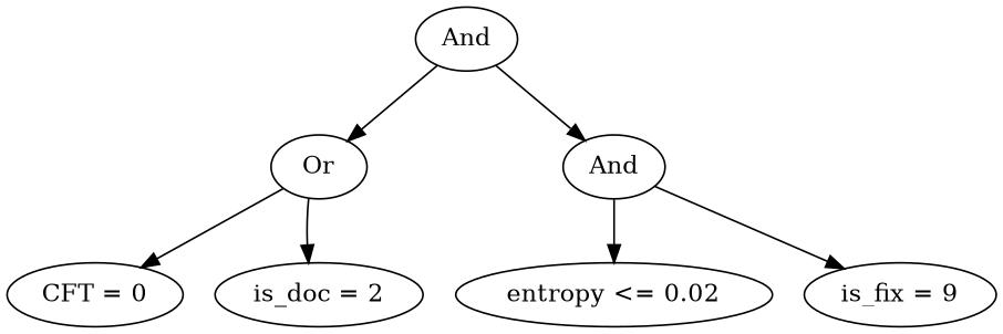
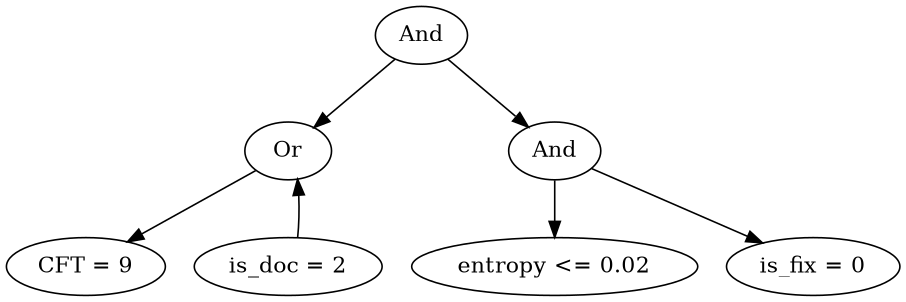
  digraph {
    n1 [height=0.5 label=And width=0.75]
    n2 [height=0.5 label=Or width=0.75]
    n3 [height=0.5 label=And width=0.75]
-   n4 [height=0.5 label="CFT = 0" width=1.1916]
+   n4 [height=0.5 label="CFT = 9" width=1.1916]
    n5 [height=0.5 label="is_doc = 2" width=1.3902]
    n6 [height=0.5 label="entropy <= 0.02" width=1.9318]
-   n7 [height=0.5 label="is_fix = 9" width=1.2638]
+   n7 [height=0.5 label="is_fix = 0" width=1.2638]
    n1 -> n2
    n1 -> n3
    n2 -> n4
-   n2 -> n5
+   n5 -> n2
    n3 -> n6
    n3 -> n7
  }
